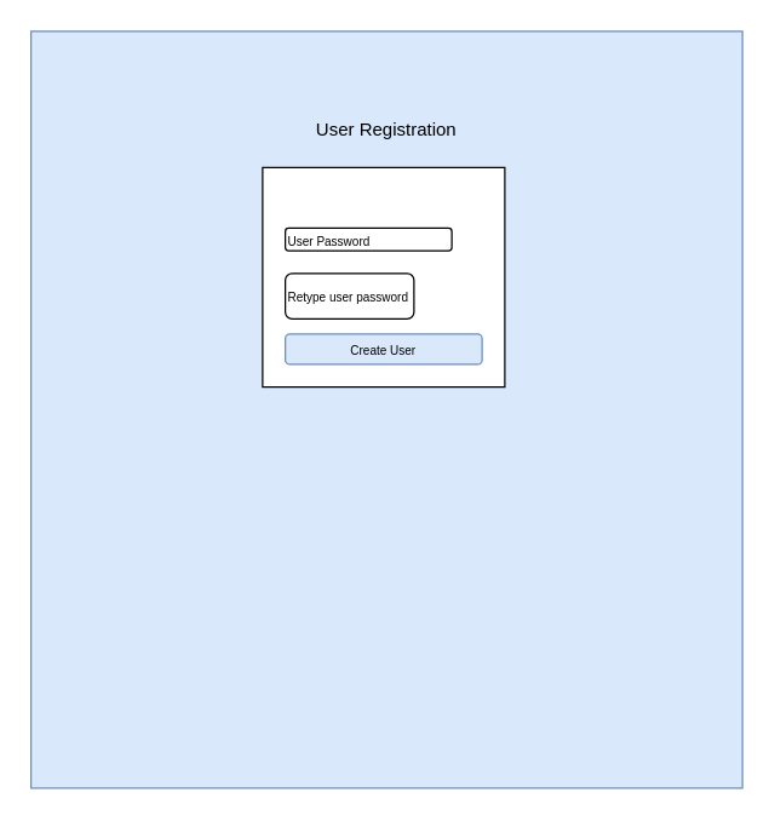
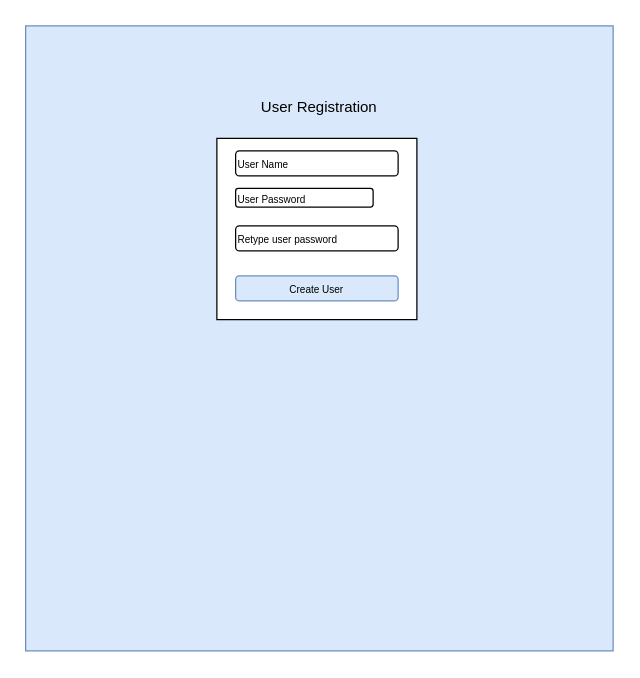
  <mxCell id="0" />
  <mxCell id="1" parent="0" />
  <mxCell id="2" value="" style="rounded=0;whiteSpace=wrap;html=1;movable=1;resizable=1;rotatable=1;deletable=1;editable=1;locked=0;connectable=1;fillColor=#dae8fc;strokeColor=#6c8ebf;" vertex="1" parent="1"><mxGeometry x="20" y="20" width="470" height="500" as="geometry" /></mxCell>
  <mxCell id="3" value="" style="rounded=0;whiteSpace=wrap;html=1;" vertex="1" parent="1"><mxGeometry x="173" y="110" width="160" height="145" as="geometry" /></mxCell>
  <mxCell id="4" value="User Registration" style="text;html=1;strokeColor=none;fillColor=none;align=center;verticalAlign=middle;whiteSpace=wrap;rounded=0;" vertex="1" parent="1"><mxGeometry x="192" y="70" width="126" height="30" as="geometry" /></mxCell>
+ <mxCell id="5" value="&lt;font style=&quot;font-size: 8px;&quot;&gt;User Name&lt;/font&gt;" style="rounded=1;whiteSpace=wrap;html=1;align=left;" vertex="1" parent="1"><mxGeometry x="188" y="120" width="130" height="20" as="geometry" /></mxCell>
  <mxCell id="6" value="&lt;font style=&quot;font-size: 8px;&quot;&gt;User Password&lt;/font&gt;" style="rounded=1;whiteSpace=wrap;html=1;align=left;" vertex="1" parent="1"><mxGeometry x="188" y="150" width="110" height="15" as="geometry" /></mxCell>
- <mxCell id="7" value="&lt;font style=&quot;font-size: 8px;&quot;&gt;Retype user password&lt;/font&gt;" style="rounded=1;whiteSpace=wrap;html=1;align=left;" vertex="1" parent="1"><mxGeometry x="188" y="180" width="85" height="30" as="geometry" /></mxCell>
+ <mxCell id="7" value="&lt;font style=&quot;font-size: 8px;&quot;&gt;Retype user password&lt;/font&gt;" style="rounded=1;whiteSpace=wrap;html=1;align=left;" vertex="1" parent="1"><mxGeometry x="188" y="180" width="130" height="20" as="geometry" /></mxCell>
  <mxCell id="8" value="&lt;font style=&quot;font-size: 8px;&quot;&gt;Create User&lt;/font&gt;" style="rounded=1;whiteSpace=wrap;html=1;fillColor=#dae8fc;strokeColor=#6c8ebf;" vertex="1" parent="1"><mxGeometry x="188" y="220" width="130" height="20" as="geometry" /></mxCell>
